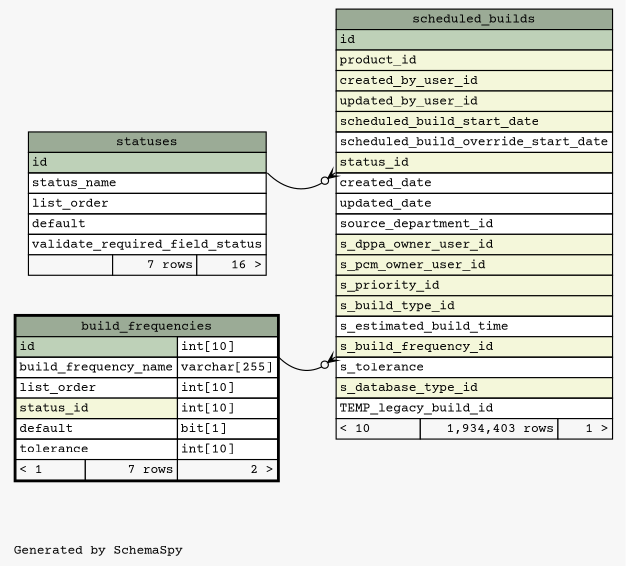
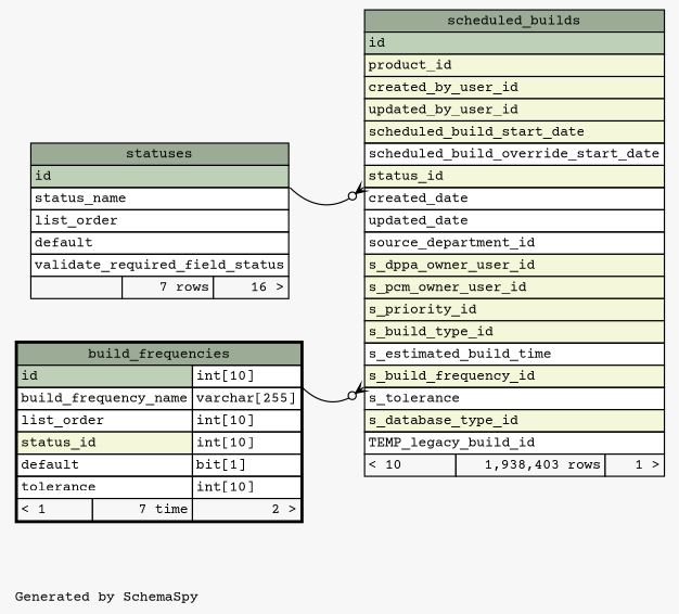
  digraph {
    bgcolor="#f7f7f7"
    fontname="Courier Prime"
    fontsize=11
    label="\nGenerated by SchemaSpy"
    labeljust=l
    nodesep=0.18
    rankdir=RL
    ranksep=0.46
    node [fontname="Courier Prime" fontsize=11 shape=plaintext]
    edge [arrowhead=none arrowsize=0.8 arrowtail=crowodot dir=back fontname="Courier Prime"]
-   n1 [label=<     <TABLE BORDER="2" CELLBORDER="1" CELLSPACING="0" BGCOLOR="#ffffff">       <TR><TD COLSPAN="3" BGCOLOR="#9bab96" ALIGN="CENTER">build_frequencies</TD></TR>       <TR><TD PORT="id" COLSPAN="2" BGCOLOR="#bed1b8" ALIGN="LEFT">id</TD><TD PORT="id.type" ALIGN="LEFT">int[10]</TD></TR>       <TR><TD PORT="build_frequency_name" COLSPAN="2" ALIGN="LEFT">build_frequency_name</TD><TD PORT="build_frequency_name.type" ALIGN="LEFT">varchar[255]</TD></TR>       <TR><TD PORT="list_order" COLSPAN="2" ALIGN="LEFT">list_order</TD><TD PORT="list_order.type" ALIGN="LEFT">int[10]</TD></TR>       <TR><TD PORT="status_id" COLSPAN="2" BGCOLOR="#f4f7da" ALIGN="LEFT">status_id</TD><TD PORT="status_id.type" ALIGN="LEFT">int[10]</TD></TR>       <TR><TD PORT="default" COLSPAN="2" ALIGN="LEFT">default</TD><TD PORT="default.type" ALIGN="LEFT">bit[1]</TD></TR>       <TR><TD PORT="tolerance" COLSPAN="2" ALIGN="LEFT">tolerance</TD><TD PORT="tolerance.type" ALIGN="LEFT">int[10]</TD></TR>       <TR><TD ALIGN="LEFT" BGCOLOR="#f7f7f7">&lt; 1</TD><TD ALIGN="RIGHT" BGCOLOR="#f7f7f7">7 rows</TD><TD ALIGN="RIGHT" BGCOLOR="#f7f7f7">2 &gt;</TD></TR>     </TABLE>>]
+   n1 [label=<     <TABLE BORDER="2" CELLBORDER="1" CELLSPACING="0" BGCOLOR="#ffffff">       <TR><TD COLSPAN="3" BGCOLOR="#9bab96" ALIGN="CENTER">build_frequencies</TD></TR>       <TR><TD PORT="id" COLSPAN="2" BGCOLOR="#bed1b8" ALIGN="LEFT">id</TD><TD PORT="id.type" ALIGN="LEFT">int[10]</TD></TR>       <TR><TD PORT="build_frequency_name" COLSPAN="2" ALIGN="LEFT">build_frequency_name</TD><TD PORT="build_frequency_name.type" ALIGN="LEFT">varchar[255]</TD></TR>       <TR><TD PORT="list_order" COLSPAN="2" ALIGN="LEFT">list_order</TD><TD PORT="list_order.type" ALIGN="LEFT">int[10]</TD></TR>       <TR><TD PORT="status_id" COLSPAN="2" BGCOLOR="#f4f7da" ALIGN="LEFT">status_id</TD><TD PORT="status_id.type" ALIGN="LEFT">int[10]</TD></TR>       <TR><TD PORT="default" COLSPAN="2" ALIGN="LEFT">default</TD><TD PORT="default.type" ALIGN="LEFT">bit[1]</TD></TR>       <TR><TD PORT="tolerance" COLSPAN="2" ALIGN="LEFT">tolerance</TD><TD PORT="tolerance.type" ALIGN="LEFT">int[10]</TD></TR>       <TR><TD ALIGN="LEFT" BGCOLOR="#f7f7f7">&lt; 1</TD><TD ALIGN="RIGHT" BGCOLOR="#f7f7f7">7 time</TD><TD ALIGN="RIGHT" BGCOLOR="#f7f7f7">2 &gt;</TD></TR>     </TABLE>>]
    n2 [label=<     <TABLE BORDER="0" CELLBORDER="1" CELLSPACING="0" BGCOLOR="#ffffff">       <TR><TD COLSPAN="3" BGCOLOR="#9bab96" ALIGN="CENTER">statuses</TD></TR>       <TR><TD PORT="id" COLSPAN="3" BGCOLOR="#bed1b8" ALIGN="LEFT">id</TD></TR>       <TR><TD PORT="status_name" COLSPAN="3" ALIGN="LEFT">status_name</TD></TR>       <TR><TD PORT="list_order" COLSPAN="3" ALIGN="LEFT">list_order</TD></TR>       <TR><TD PORT="default" COLSPAN="3" ALIGN="LEFT">default</TD></TR>       <TR><TD PORT="validate_required_field_status" COLSPAN="3" ALIGN="LEFT">validate_required_field_status</TD></TR>       <TR><TD ALIGN="LEFT" BGCOLOR="#f7f7f7">  </TD><TD ALIGN="RIGHT" BGCOLOR="#f7f7f7">7 rows</TD><TD ALIGN="RIGHT" BGCOLOR="#f7f7f7">16 &gt;</TD></TR>     </TABLE>>]
-   n3 [label=<     <TABLE BORDER="0" CELLBORDER="1" CELLSPACING="0" BGCOLOR="#ffffff">       <TR><TD COLSPAN="3" BGCOLOR="#9bab96" ALIGN="CENTER">scheduled_builds</TD></TR>       <TR><TD PORT="id" COLSPAN="3" BGCOLOR="#bed1b8" ALIGN="LEFT">id</TD></TR>       <TR><TD PORT="product_id" COLSPAN="3" BGCOLOR="#f4f7da" ALIGN="LEFT">product_id</TD></TR>       <TR><TD PORT="created_by_user_id" COLSPAN="3" BGCOLOR="#f4f7da" ALIGN="LEFT">created_by_user_id</TD></TR>       <TR><TD PORT="updated_by_user_id" COLSPAN="3" BGCOLOR="#f4f7da" ALIGN="LEFT">updated_by_user_id</TD></TR>       <TR><TD PORT="scheduled_build_start_date" COLSPAN="3" BGCOLOR="#f4f7da" ALIGN="LEFT">scheduled_build_start_date</TD></TR>       <TR><TD PORT="scheduled_build_override_start_date" COLSPAN="3" ALIGN="LEFT">scheduled_build_override_start_date</TD></TR>       <TR><TD PORT="status_id" COLSPAN="3" BGCOLOR="#f4f7da" ALIGN="LEFT">status_id</TD></TR>       <TR><TD PORT="created_date" COLSPAN="3" ALIGN="LEFT">created_date</TD></TR>       <TR><TD PORT="updated_date" COLSPAN="3" ALIGN="LEFT">updated_date</TD></TR>       <TR><TD PORT="source_department_id" COLSPAN="3" ALIGN="LEFT">source_department_id</TD></TR>       <TR><TD PORT="s_dppa_owner_user_id" COLSPAN="3" BGCOLOR="#f4f7da" ALIGN="LEFT">s_dppa_owner_user_id</TD></TR>       <TR><TD PORT="s_pcm_owner_user_id" COLSPAN="3" BGCOLOR="#f4f7da" ALIGN="LEFT">s_pcm_owner_user_id</TD></TR>       <TR><TD PORT="s_priority_id" COLSPAN="3" BGCOLOR="#f4f7da" ALIGN="LEFT">s_priority_id</TD></TR>       <TR><TD PORT="s_build_type_id" COLSPAN="3" BGCOLOR="#f4f7da" ALIGN="LEFT">s_build_type_id</TD></TR>       <TR><TD PORT="s_estimated_build_time" COLSPAN="3" ALIGN="LEFT">s_estimated_build_time</TD></TR>       <TR><TD PORT="s_build_frequency_id" COLSPAN="3" BGCOLOR="#f4f7da" ALIGN="LEFT">s_build_frequency_id</TD></TR>       <TR><TD PORT="s_tolerance" COLSPAN="3" ALIGN="LEFT">s_tolerance</TD></TR>       <TR><TD PORT="s_database_type_id" COLSPAN="3" BGCOLOR="#f4f7da" ALIGN="LEFT">s_database_type_id</TD></TR>       <TR><TD PORT="TEMP_legacy_build_id" COLSPAN="3" ALIGN="LEFT">TEMP_legacy_build_id</TD></TR>       <TR><TD ALIGN="LEFT" BGCOLOR="#f7f7f7">&lt; 10</TD><TD ALIGN="RIGHT" BGCOLOR="#f7f7f7">1,934,403 rows</TD><TD ALIGN="RIGHT" BGCOLOR="#f7f7f7">1 &gt;</TD></TR>     </TABLE>>]
+   n3 [label=<     <TABLE BORDER="0" CELLBORDER="1" CELLSPACING="0" BGCOLOR="#ffffff">       <TR><TD COLSPAN="3" BGCOLOR="#9bab96" ALIGN="CENTER">scheduled_builds</TD></TR>       <TR><TD PORT="id" COLSPAN="3" BGCOLOR="#bed1b8" ALIGN="LEFT">id</TD></TR>       <TR><TD PORT="product_id" COLSPAN="3" BGCOLOR="#f4f7da" ALIGN="LEFT">product_id</TD></TR>       <TR><TD PORT="created_by_user_id" COLSPAN="3" BGCOLOR="#f4f7da" ALIGN="LEFT">created_by_user_id</TD></TR>       <TR><TD PORT="updated_by_user_id" COLSPAN="3" BGCOLOR="#f4f7da" ALIGN="LEFT">updated_by_user_id</TD></TR>       <TR><TD PORT="scheduled_build_start_date" COLSPAN="3" BGCOLOR="#f4f7da" ALIGN="LEFT">scheduled_build_start_date</TD></TR>       <TR><TD PORT="scheduled_build_override_start_date" COLSPAN="3" ALIGN="LEFT">scheduled_build_override_start_date</TD></TR>       <TR><TD PORT="status_id" COLSPAN="3" BGCOLOR="#f4f7da" ALIGN="LEFT">status_id</TD></TR>       <TR><TD PORT="created_date" COLSPAN="3" ALIGN="LEFT">created_date</TD></TR>       <TR><TD PORT="updated_date" COLSPAN="3" ALIGN="LEFT">updated_date</TD></TR>       <TR><TD PORT="source_department_id" COLSPAN="3" ALIGN="LEFT">source_department_id</TD></TR>       <TR><TD PORT="s_dppa_owner_user_id" COLSPAN="3" BGCOLOR="#f4f7da" ALIGN="LEFT">s_dppa_owner_user_id</TD></TR>       <TR><TD PORT="s_pcm_owner_user_id" COLSPAN="3" BGCOLOR="#f4f7da" ALIGN="LEFT">s_pcm_owner_user_id</TD></TR>       <TR><TD PORT="s_priority_id" COLSPAN="3" BGCOLOR="#f4f7da" ALIGN="LEFT">s_priority_id</TD></TR>       <TR><TD PORT="s_build_type_id" COLSPAN="3" BGCOLOR="#f4f7da" ALIGN="LEFT">s_build_type_id</TD></TR>       <TR><TD PORT="s_estimated_build_time" COLSPAN="3" ALIGN="LEFT">s_estimated_build_time</TD></TR>       <TR><TD PORT="s_build_frequency_id" COLSPAN="3" BGCOLOR="#f4f7da" ALIGN="LEFT">s_build_frequency_id</TD></TR>       <TR><TD PORT="s_tolerance" COLSPAN="3" ALIGN="LEFT">s_tolerance</TD></TR>       <TR><TD PORT="s_database_type_id" COLSPAN="3" BGCOLOR="#f4f7da" ALIGN="LEFT">s_database_type_id</TD></TR>       <TR><TD PORT="TEMP_legacy_build_id" COLSPAN="3" ALIGN="LEFT">TEMP_legacy_build_id</TD></TR>       <TR><TD ALIGN="LEFT" BGCOLOR="#f7f7f7">&lt; 10</TD><TD ALIGN="RIGHT" BGCOLOR="#f7f7f7">1,938,403 rows</TD><TD ALIGN="RIGHT" BGCOLOR="#f7f7f7">1 &gt;</TD></TR>     </TABLE>>]
    n3 -> n1 [headport="id.type:se" tailport="s_build_frequency_id:sw"]
    n3 -> n2 [headport="id:se" tailport="status_id:sw"]
  }
